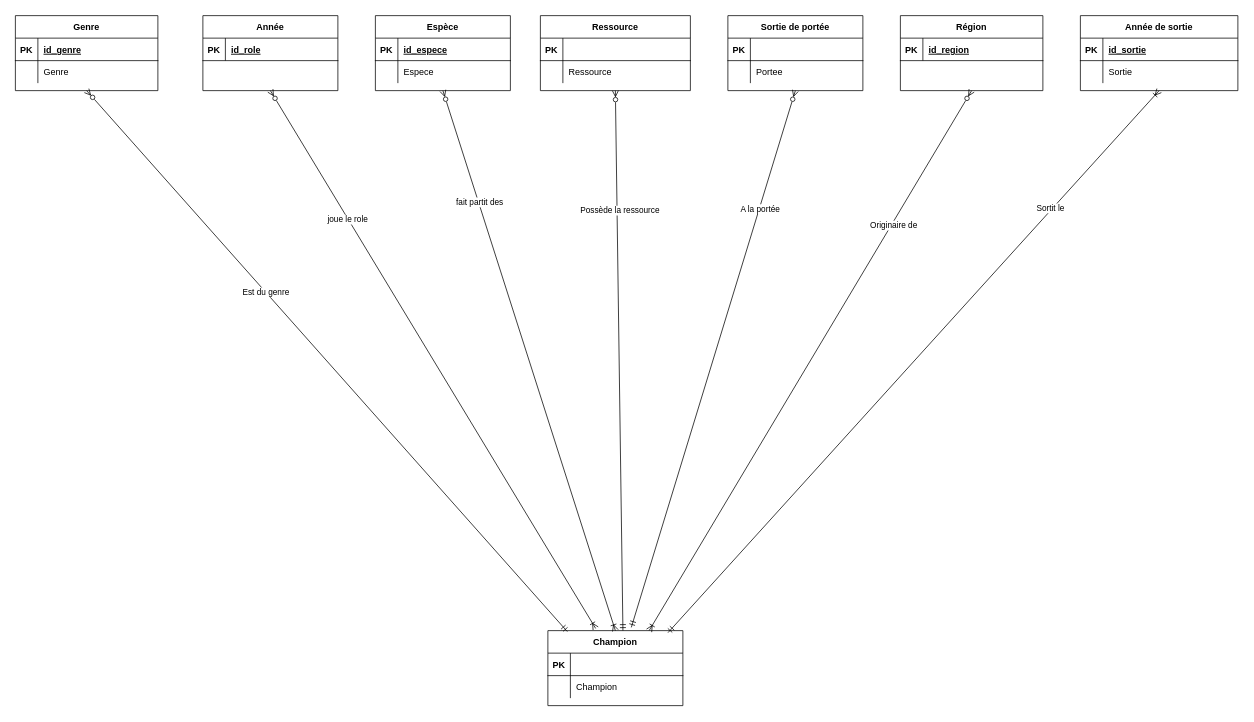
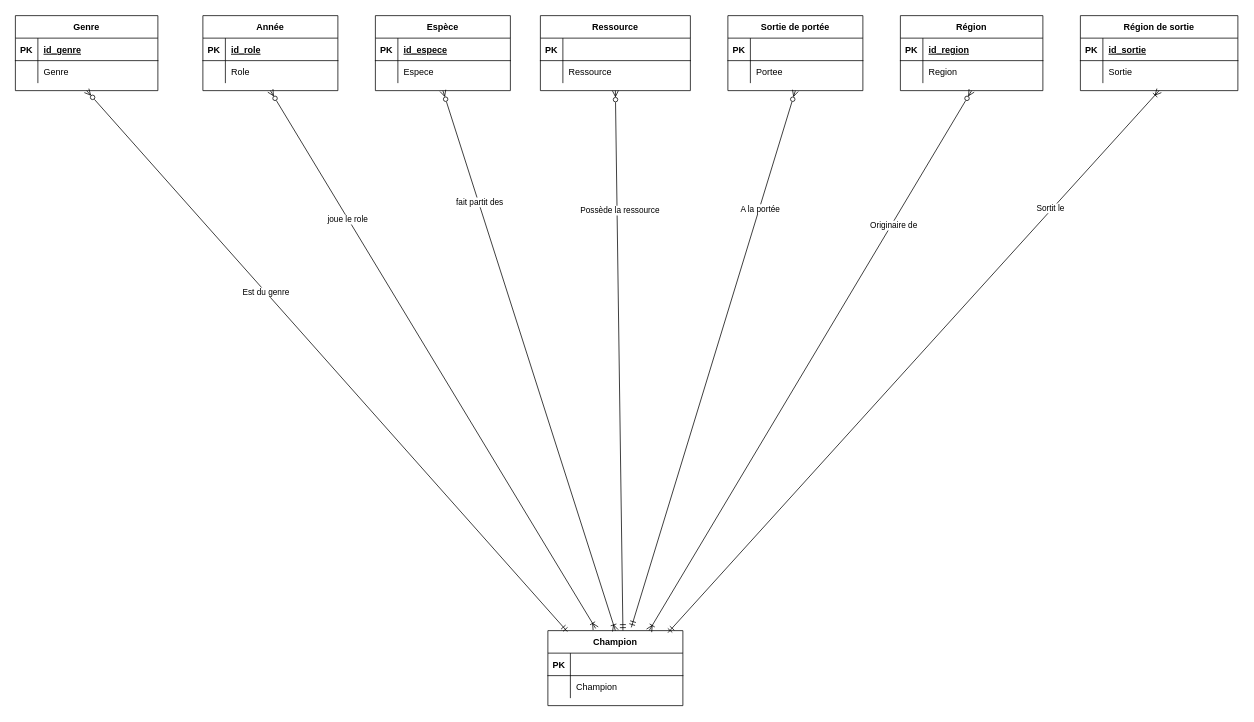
  <mxCell id="0" />
  <mxCell id="1" parent="0" />
  <mxCell id="2" value="Région" style="shape=table;startSize=30;container=1;collapsible=1;childLayout=tableLayout;fixedRows=1;rowLines=0;fontStyle=1;align=center;resizeLast=1;" parent="1" vertex="1"><mxGeometry x="1200" y="20" width="190" height="100" as="geometry" /></mxCell>
  <mxCell id="3" value="" style="shape=partialRectangle;collapsible=0;dropTarget=0;pointerEvents=0;fillColor=none;points=[[0,0.5],[1,0.5]];portConstraint=eastwest;top=0;left=0;right=0;bottom=1;" parent="2" vertex="1"><mxGeometry y="30" width="190" height="30" as="geometry" /></mxCell>
  <mxCell id="4" value="PK" style="shape=partialRectangle;overflow=hidden;connectable=0;fillColor=none;top=0;left=0;bottom=0;right=0;fontStyle=1;" parent="3" vertex="1"><mxGeometry width="30" height="30" as="geometry"><mxRectangle width="30" height="30" as="alternateBounds" /></mxGeometry></mxCell>
  <mxCell id="5" value="id_region" style="shape=partialRectangle;overflow=hidden;connectable=0;fillColor=none;top=0;left=0;bottom=0;right=0;align=left;spacingLeft=6;fontStyle=5;" parent="3" vertex="1"><mxGeometry x="30" width="160" height="30" as="geometry"><mxRectangle width="160" height="30" as="alternateBounds" /></mxGeometry></mxCell>
  <mxCell id="6" value="" style="shape=partialRectangle;collapsible=0;dropTarget=0;pointerEvents=0;fillColor=none;points=[[0,0.5],[1,0.5]];portConstraint=eastwest;top=0;left=0;right=0;bottom=0;" parent="2" vertex="1"><mxGeometry y="60" width="190" height="30" as="geometry" /></mxCell>
  <mxCell id="7" value="" style="shape=partialRectangle;overflow=hidden;connectable=0;fillColor=none;top=0;left=0;bottom=0;right=0;" parent="6" vertex="1"><mxGeometry width="30" height="30" as="geometry"><mxRectangle width="30" height="30" as="alternateBounds" /></mxGeometry></mxCell>
- <mxCell id="9" value="Année de sortie" style="shape=table;startSize=30;container=1;collapsible=1;childLayout=tableLayout;fixedRows=1;rowLines=0;fontStyle=1;align=center;resizeLast=1;" vertex="1" parent="1"><mxGeometry x="1440" y="20" width="210" height="100" as="geometry" /></mxCell>
+ <mxCell id="8" value="Region" style="shape=partialRectangle;overflow=hidden;connectable=0;fillColor=none;top=0;left=0;bottom=0;right=0;align=left;spacingLeft=6;" parent="6" vertex="1"><mxGeometry x="30" width="160" height="30" as="geometry"><mxRectangle width="160" height="30" as="alternateBounds" /></mxGeometry></mxCell>
+ <mxCell id="9" value="Région de sortie" style="shape=table;startSize=30;container=1;collapsible=1;childLayout=tableLayout;fixedRows=1;rowLines=0;fontStyle=1;align=center;resizeLast=1;" vertex="1" parent="1"><mxGeometry x="1440" y="20" width="210" height="100" as="geometry" /></mxCell>
  <mxCell id="10" value="" style="shape=partialRectangle;collapsible=0;dropTarget=0;pointerEvents=0;fillColor=none;points=[[0,0.5],[1,0.5]];portConstraint=eastwest;top=0;left=0;right=0;bottom=1;" vertex="1" parent="9"><mxGeometry y="30" width="210" height="30" as="geometry" /></mxCell>
  <mxCell id="11" value="PK" style="shape=partialRectangle;overflow=hidden;connectable=0;fillColor=none;top=0;left=0;bottom=0;right=0;fontStyle=1;" vertex="1" parent="10"><mxGeometry width="30" height="30" as="geometry"><mxRectangle width="30" height="30" as="alternateBounds" /></mxGeometry></mxCell>
  <mxCell id="12" value="id_sortie" style="shape=partialRectangle;overflow=hidden;connectable=0;fillColor=none;top=0;left=0;bottom=0;right=0;align=left;spacingLeft=6;fontStyle=5;" vertex="1" parent="10"><mxGeometry x="30" width="180" height="30" as="geometry"><mxRectangle width="180" height="30" as="alternateBounds" /></mxGeometry></mxCell>
  <mxCell id="13" value="" style="shape=partialRectangle;collapsible=0;dropTarget=0;pointerEvents=0;fillColor=none;points=[[0,0.5],[1,0.5]];portConstraint=eastwest;top=0;left=0;right=0;bottom=0;" vertex="1" parent="9"><mxGeometry y="60" width="210" height="30" as="geometry" /></mxCell>
  <mxCell id="14" value="" style="shape=partialRectangle;overflow=hidden;connectable=0;fillColor=none;top=0;left=0;bottom=0;right=0;" vertex="1" parent="13"><mxGeometry width="30" height="30" as="geometry"><mxRectangle width="30" height="30" as="alternateBounds" /></mxGeometry></mxCell>
  <mxCell id="15" value="Sortie" style="shape=partialRectangle;overflow=hidden;connectable=0;fillColor=none;top=0;left=0;bottom=0;right=0;align=left;spacingLeft=6;" vertex="1" parent="13"><mxGeometry x="30" width="180" height="30" as="geometry"><mxRectangle width="180" height="30" as="alternateBounds" /></mxGeometry></mxCell>
  <mxCell id="16" value="Sortie de portée" style="shape=table;startSize=30;container=1;collapsible=1;childLayout=tableLayout;fixedRows=1;rowLines=0;fontStyle=1;align=center;resizeLast=1;" vertex="1" parent="1"><mxGeometry x="970" y="20" width="180" height="100" as="geometry" /></mxCell>
  <mxCell id="17" value="" style="shape=partialRectangle;collapsible=0;dropTarget=0;pointerEvents=0;fillColor=none;points=[[0,0.5],[1,0.5]];portConstraint=eastwest;top=0;left=0;right=0;bottom=1;" vertex="1" parent="16"><mxGeometry y="30" width="180" height="30" as="geometry" /></mxCell>
  <mxCell id="18" value="PK" style="shape=partialRectangle;overflow=hidden;connectable=0;fillColor=none;top=0;left=0;bottom=0;right=0;fontStyle=1;" vertex="1" parent="17"><mxGeometry width="30" height="30" as="geometry"><mxRectangle width="30" height="30" as="alternateBounds" /></mxGeometry></mxCell>
  <mxCell id="19" value="" style="shape=partialRectangle;collapsible=0;dropTarget=0;pointerEvents=0;fillColor=none;points=[[0,0.5],[1,0.5]];portConstraint=eastwest;top=0;left=0;right=0;bottom=0;" vertex="1" parent="16"><mxGeometry y="60" width="180" height="30" as="geometry" /></mxCell>
  <mxCell id="20" value="" style="shape=partialRectangle;overflow=hidden;connectable=0;fillColor=none;top=0;left=0;bottom=0;right=0;" vertex="1" parent="19"><mxGeometry width="30" height="30" as="geometry"><mxRectangle width="30" height="30" as="alternateBounds" /></mxGeometry></mxCell>
  <mxCell id="21" value="Portee" style="shape=partialRectangle;overflow=hidden;connectable=0;fillColor=none;top=0;left=0;bottom=0;right=0;align=left;spacingLeft=6;" vertex="1" parent="19"><mxGeometry x="30" width="150" height="30" as="geometry"><mxRectangle width="150" height="30" as="alternateBounds" /></mxGeometry></mxCell>
  <mxCell id="22" value="Espèce" style="shape=table;startSize=30;container=1;collapsible=1;childLayout=tableLayout;fixedRows=1;rowLines=0;fontStyle=1;align=center;resizeLast=1;" vertex="1" parent="1"><mxGeometry x="500" y="20" width="180" height="100" as="geometry" /></mxCell>
  <mxCell id="23" value="" style="shape=partialRectangle;collapsible=0;dropTarget=0;pointerEvents=0;fillColor=none;points=[[0,0.5],[1,0.5]];portConstraint=eastwest;top=0;left=0;right=0;bottom=1;" vertex="1" parent="22"><mxGeometry y="30" width="180" height="30" as="geometry" /></mxCell>
  <mxCell id="24" value="PK" style="shape=partialRectangle;overflow=hidden;connectable=0;fillColor=none;top=0;left=0;bottom=0;right=0;fontStyle=1;" vertex="1" parent="23"><mxGeometry width="30" height="30" as="geometry"><mxRectangle width="30" height="30" as="alternateBounds" /></mxGeometry></mxCell>
  <mxCell id="25" value="id_espece" style="shape=partialRectangle;overflow=hidden;connectable=0;fillColor=none;top=0;left=0;bottom=0;right=0;align=left;spacingLeft=6;fontStyle=5;" vertex="1" parent="23"><mxGeometry x="30" width="150" height="30" as="geometry"><mxRectangle width="150" height="30" as="alternateBounds" /></mxGeometry></mxCell>
  <mxCell id="26" value="" style="shape=partialRectangle;collapsible=0;dropTarget=0;pointerEvents=0;fillColor=none;points=[[0,0.5],[1,0.5]];portConstraint=eastwest;top=0;left=0;right=0;bottom=0;" vertex="1" parent="22"><mxGeometry y="60" width="180" height="30" as="geometry" /></mxCell>
  <mxCell id="27" value="" style="shape=partialRectangle;overflow=hidden;connectable=0;fillColor=none;top=0;left=0;bottom=0;right=0;" vertex="1" parent="26"><mxGeometry width="30" height="30" as="geometry"><mxRectangle width="30" height="30" as="alternateBounds" /></mxGeometry></mxCell>
  <mxCell id="28" value="Espece" style="shape=partialRectangle;overflow=hidden;connectable=0;fillColor=none;top=0;left=0;bottom=0;right=0;align=left;spacingLeft=6;" vertex="1" parent="26"><mxGeometry x="30" width="150" height="30" as="geometry"><mxRectangle width="150" height="30" as="alternateBounds" /></mxGeometry></mxCell>
  <mxCell id="29" value="Année" style="shape=table;startSize=30;container=1;collapsible=1;childLayout=tableLayout;fixedRows=1;rowLines=0;fontStyle=1;align=center;resizeLast=1;" vertex="1" parent="1"><mxGeometry x="270" y="20" width="180" height="100" as="geometry" /></mxCell>
  <mxCell id="30" value="" style="shape=partialRectangle;collapsible=0;dropTarget=0;pointerEvents=0;fillColor=none;points=[[0,0.5],[1,0.5]];portConstraint=eastwest;top=0;left=0;right=0;bottom=1;" vertex="1" parent="29"><mxGeometry y="30" width="180" height="30" as="geometry" /></mxCell>
  <mxCell id="31" value="PK" style="shape=partialRectangle;overflow=hidden;connectable=0;fillColor=none;top=0;left=0;bottom=0;right=0;fontStyle=1;" vertex="1" parent="30"><mxGeometry width="30" height="30" as="geometry"><mxRectangle width="30" height="30" as="alternateBounds" /></mxGeometry></mxCell>
  <mxCell id="32" value="id_role" style="shape=partialRectangle;overflow=hidden;connectable=0;fillColor=none;top=0;left=0;bottom=0;right=0;align=left;spacingLeft=6;fontStyle=5;" vertex="1" parent="30"><mxGeometry x="30" width="150" height="30" as="geometry"><mxRectangle width="150" height="30" as="alternateBounds" /></mxGeometry></mxCell>
  <mxCell id="33" value="" style="shape=partialRectangle;collapsible=0;dropTarget=0;pointerEvents=0;fillColor=none;points=[[0,0.5],[1,0.5]];portConstraint=eastwest;top=0;left=0;right=0;bottom=0;" vertex="1" parent="29"><mxGeometry y="60" width="180" height="30" as="geometry" /></mxCell>
  <mxCell id="34" value="" style="shape=partialRectangle;overflow=hidden;connectable=0;fillColor=none;top=0;left=0;bottom=0;right=0;" vertex="1" parent="33"><mxGeometry width="30" height="30" as="geometry"><mxRectangle width="30" height="30" as="alternateBounds" /></mxGeometry></mxCell>
+ <mxCell id="35" value="Role" style="shape=partialRectangle;overflow=hidden;connectable=0;fillColor=none;top=0;left=0;bottom=0;right=0;align=left;spacingLeft=6;" vertex="1" parent="33"><mxGeometry x="30" width="150" height="30" as="geometry"><mxRectangle width="150" height="30" as="alternateBounds" /></mxGeometry></mxCell>
  <mxCell id="36" value="Ressource" style="shape=table;startSize=30;container=1;collapsible=1;childLayout=tableLayout;fixedRows=1;rowLines=0;fontStyle=1;align=center;resizeLast=1;" vertex="1" parent="1"><mxGeometry x="720" y="20" width="200" height="100" as="geometry" /></mxCell>
  <mxCell id="37" value="" style="shape=partialRectangle;collapsible=0;dropTarget=0;pointerEvents=0;fillColor=none;points=[[0,0.5],[1,0.5]];portConstraint=eastwest;top=0;left=0;right=0;bottom=1;" vertex="1" parent="36"><mxGeometry y="30" width="200" height="30" as="geometry" /></mxCell>
  <mxCell id="38" value="PK" style="shape=partialRectangle;overflow=hidden;connectable=0;fillColor=none;top=0;left=0;bottom=0;right=0;fontStyle=1;" vertex="1" parent="37"><mxGeometry width="30" height="30" as="geometry"><mxRectangle width="30" height="30" as="alternateBounds" /></mxGeometry></mxCell>
  <mxCell id="39" value="" style="shape=partialRectangle;collapsible=0;dropTarget=0;pointerEvents=0;fillColor=none;points=[[0,0.5],[1,0.5]];portConstraint=eastwest;top=0;left=0;right=0;bottom=0;" vertex="1" parent="36"><mxGeometry y="60" width="200" height="30" as="geometry" /></mxCell>
  <mxCell id="40" value="" style="shape=partialRectangle;overflow=hidden;connectable=0;fillColor=none;top=0;left=0;bottom=0;right=0;" vertex="1" parent="39"><mxGeometry width="30" height="30" as="geometry"><mxRectangle width="30" height="30" as="alternateBounds" /></mxGeometry></mxCell>
  <mxCell id="41" value="Ressource" style="shape=partialRectangle;overflow=hidden;connectable=0;fillColor=none;top=0;left=0;bottom=0;right=0;align=left;spacingLeft=6;" vertex="1" parent="39"><mxGeometry x="30" width="170" height="30" as="geometry"><mxRectangle width="170" height="30" as="alternateBounds" /></mxGeometry></mxCell>
  <mxCell id="42" value="Genre" style="shape=table;startSize=30;container=1;collapsible=1;childLayout=tableLayout;fixedRows=1;rowLines=0;fontStyle=1;align=center;resizeLast=1;" vertex="1" parent="1"><mxGeometry x="20" y="20" width="190" height="100" as="geometry" /></mxCell>
  <mxCell id="43" value="" style="shape=partialRectangle;collapsible=0;dropTarget=0;pointerEvents=0;fillColor=none;points=[[0,0.5],[1,0.5]];portConstraint=eastwest;top=0;left=0;right=0;bottom=1;" vertex="1" parent="42"><mxGeometry y="30" width="190" height="30" as="geometry" /></mxCell>
  <mxCell id="44" value="PK" style="shape=partialRectangle;overflow=hidden;connectable=0;fillColor=none;top=0;left=0;bottom=0;right=0;fontStyle=1;" vertex="1" parent="43"><mxGeometry width="30" height="30" as="geometry"><mxRectangle width="30" height="30" as="alternateBounds" /></mxGeometry></mxCell>
  <mxCell id="45" value="id_genre" style="shape=partialRectangle;overflow=hidden;connectable=0;fillColor=none;top=0;left=0;bottom=0;right=0;align=left;spacingLeft=6;fontStyle=5;" vertex="1" parent="43"><mxGeometry x="30" width="160" height="30" as="geometry"><mxRectangle width="160" height="30" as="alternateBounds" /></mxGeometry></mxCell>
  <mxCell id="46" value="" style="shape=partialRectangle;collapsible=0;dropTarget=0;pointerEvents=0;fillColor=none;points=[[0,0.5],[1,0.5]];portConstraint=eastwest;top=0;left=0;right=0;bottom=0;" vertex="1" parent="42"><mxGeometry y="60" width="190" height="30" as="geometry" /></mxCell>
  <mxCell id="47" value="" style="shape=partialRectangle;overflow=hidden;connectable=0;fillColor=none;top=0;left=0;bottom=0;right=0;" vertex="1" parent="46"><mxGeometry width="30" height="30" as="geometry"><mxRectangle width="30" height="30" as="alternateBounds" /></mxGeometry></mxCell>
  <mxCell id="48" value="Genre" style="shape=partialRectangle;overflow=hidden;connectable=0;fillColor=none;top=0;left=0;bottom=0;right=0;align=left;spacingLeft=6;" vertex="1" parent="46"><mxGeometry x="30" width="160" height="30" as="geometry"><mxRectangle width="160" height="30" as="alternateBounds" /></mxGeometry></mxCell>
  <mxCell id="49" value="Champion" style="shape=table;startSize=30;container=1;collapsible=1;childLayout=tableLayout;fixedRows=1;rowLines=0;fontStyle=1;align=center;resizeLast=1;" vertex="1" parent="1"><mxGeometry x="730" y="840" width="180" height="100" as="geometry" /></mxCell>
  <mxCell id="50" value="" style="shape=partialRectangle;collapsible=0;dropTarget=0;pointerEvents=0;fillColor=none;points=[[0,0.5],[1,0.5]];portConstraint=eastwest;top=0;left=0;right=0;bottom=1;" vertex="1" parent="49"><mxGeometry y="30" width="180" height="30" as="geometry" /></mxCell>
  <mxCell id="51" value="PK" style="shape=partialRectangle;overflow=hidden;connectable=0;fillColor=none;top=0;left=0;bottom=0;right=0;fontStyle=1;" vertex="1" parent="50"><mxGeometry width="30" height="30" as="geometry"><mxRectangle width="30" height="30" as="alternateBounds" /></mxGeometry></mxCell>
  <mxCell id="52" value="" style="shape=partialRectangle;collapsible=0;dropTarget=0;pointerEvents=0;fillColor=none;points=[[0,0.5],[1,0.5]];portConstraint=eastwest;top=0;left=0;right=0;bottom=0;" vertex="1" parent="49"><mxGeometry y="60" width="180" height="30" as="geometry" /></mxCell>
  <mxCell id="53" value="" style="shape=partialRectangle;overflow=hidden;connectable=0;fillColor=none;top=0;left=0;bottom=0;right=0;" vertex="1" parent="52"><mxGeometry width="30" height="30" as="geometry"><mxRectangle width="30" height="30" as="alternateBounds" /></mxGeometry></mxCell>
  <mxCell id="54" value="Champion" style="shape=partialRectangle;overflow=hidden;connectable=0;fillColor=none;top=0;left=0;bottom=0;right=0;align=left;spacingLeft=6;" vertex="1" parent="52"><mxGeometry x="30" width="150" height="30" as="geometry"><mxRectangle width="150" height="30" as="alternateBounds" /></mxGeometry></mxCell>
  <mxCell id="55" value="" style="endArrow=ERzeroToMany;startArrow=ERmandOne;html=1;rounded=0;entryX=0.5;entryY=1;entryDx=0;entryDy=0;exitX=0.144;exitY=0.013;exitDx=0;exitDy=0;startFill=0;endFill=0;exitPerimeter=0;" edge="1" parent="1" source="49" target="42"><mxGeometry width="50" height="50" relative="1" as="geometry"><mxPoint x="1020" y="700" as="sourcePoint" /><mxPoint x="1070" y="650" as="targetPoint" /></mxGeometry></mxCell>
  <mxCell id="56" value="Est du genre" style="edgeLabel;html=1;align=center;verticalAlign=middle;resizable=0;points=[];" vertex="1" connectable="0" parent="55"><mxGeometry x="0.256" y="1" relative="1" as="geometry"><mxPoint x="1" as="offset" /></mxGeometry></mxCell>
  <mxCell id="57" value="" style="endArrow=ERzeroToMany;startArrow=ERoneToMany;html=1;rounded=0;entryX=0.5;entryY=1;entryDx=0;entryDy=0;exitX=0.354;exitY=-0.029;exitDx=0;exitDy=0;endFill=0;startFill=0;exitPerimeter=0;" edge="1" parent="1" source="49" target="29"><mxGeometry width="50" height="50" relative="1" as="geometry"><mxPoint x="1095" y="890" as="sourcePoint" /><mxPoint x="390" y="170" as="targetPoint" /></mxGeometry></mxCell>
  <mxCell id="58" value="joue le role" style="edgeLabel;html=1;align=center;verticalAlign=middle;resizable=0;points=[];" vertex="1" connectable="0" parent="57"><mxGeometry x="0.523" y="1" relative="1" as="geometry"><mxPoint as="offset" /></mxGeometry></mxCell>
  <mxCell id="59" value="" style="endArrow=ERzeroToMany;startArrow=ERoneToMany;html=1;rounded=0;entryX=0.5;entryY=1;entryDx=0;entryDy=0;exitX=0.5;exitY=0;exitDx=0;exitDy=0;endFill=0;startFill=0;" edge="1" parent="1" source="49" target="22"><mxGeometry width="50" height="50" relative="1" as="geometry"><mxPoint x="1455" y="930" as="sourcePoint" /><mxPoint x="750" y="210" as="targetPoint" /></mxGeometry></mxCell>
  <mxCell id="60" value="fait partit des" style="edgeLabel;html=1;align=center;verticalAlign=middle;resizable=0;points=[];" vertex="1" connectable="0" parent="59"><mxGeometry x="0.587" y="-1" relative="1" as="geometry"><mxPoint as="offset" /></mxGeometry></mxCell>
  <mxCell id="61" value="" style="endArrow=ERzeroToMany;startArrow=ERmandOne;html=1;rounded=0;entryX=0.5;entryY=1;entryDx=0;entryDy=0;exitX=0.556;exitY=0;exitDx=0;exitDy=0;endFill=0;exitPerimeter=0;startFill=0;" edge="1" parent="1" source="49" target="36"><mxGeometry width="50" height="50" relative="1" as="geometry"><mxPoint x="1515" y="890" as="sourcePoint" /><mxPoint x="810" y="170" as="targetPoint" /></mxGeometry></mxCell>
  <mxCell id="62" value="Possède la ressource" style="edgeLabel;html=1;align=center;verticalAlign=middle;resizable=0;points=[];" vertex="1" connectable="0" parent="61"><mxGeometry x="0.559" y="-3" relative="1" as="geometry"><mxPoint as="offset" /></mxGeometry></mxCell>
  <mxCell id="63" value="" style="endArrow=ERzeroToMany;startArrow=ERmandOne;html=1;rounded=0;entryX=0.5;entryY=1;entryDx=0;entryDy=0;exitX=0.618;exitY=-0.043;exitDx=0;exitDy=0;endFill=0;startFill=0;exitPerimeter=0;" edge="1" parent="1" source="49" target="16"><mxGeometry width="50" height="50" relative="1" as="geometry"><mxPoint x="1725" y="880" as="sourcePoint" /><mxPoint x="1020" y="160" as="targetPoint" /></mxGeometry></mxCell>
  <mxCell id="64" value="A la portée" style="edgeLabel;html=1;align=center;verticalAlign=middle;resizable=0;points=[];" vertex="1" connectable="0" parent="63"><mxGeometry x="0.56" y="-1" relative="1" as="geometry"><mxPoint as="offset" /></mxGeometry></mxCell>
  <mxCell id="65" value="" style="endArrow=ERzeroToMany;startArrow=ERoneToMany;html=1;rounded=0;entryX=0.5;entryY=1;entryDx=0;entryDy=0;exitX=0.75;exitY=0;exitDx=0;exitDy=0;endFill=0;startFill=0;" edge="1" parent="1" source="49" target="2"><mxGeometry width="50" height="50" relative="1" as="geometry"><mxPoint x="2015" y="1040" as="sourcePoint" /><mxPoint x="1310" y="320" as="targetPoint" /></mxGeometry></mxCell>
  <mxCell id="66" value="Originaire de" style="edgeLabel;html=1;align=center;verticalAlign=middle;resizable=0;points=[];" vertex="1" connectable="0" parent="65"><mxGeometry x="0.504" y="-2" relative="1" as="geometry"><mxPoint as="offset" /></mxGeometry></mxCell>
  <mxCell id="67" value="" style="endArrow=ERoneToMany;startArrow=ERmandOne;html=1;rounded=0;entryX=0.5;entryY=1;entryDx=0;entryDy=0;exitX=0.89;exitY=0.027;exitDx=0;exitDy=0;endFill=0;startFill=0;exitPerimeter=0;" edge="1" parent="1" source="49" target="9"><mxGeometry width="50" height="50" relative="1" as="geometry"><mxPoint x="1875" y="1040" as="sourcePoint" /><mxPoint x="1170" y="320" as="targetPoint" /></mxGeometry></mxCell>
  <mxCell id="68" value="Sortit le" style="edgeLabel;html=1;align=center;verticalAlign=middle;resizable=0;points=[];" vertex="1" connectable="0" parent="67"><mxGeometry x="0.563" y="2" relative="1" as="geometry"><mxPoint x="-1" as="offset" /></mxGeometry></mxCell>
